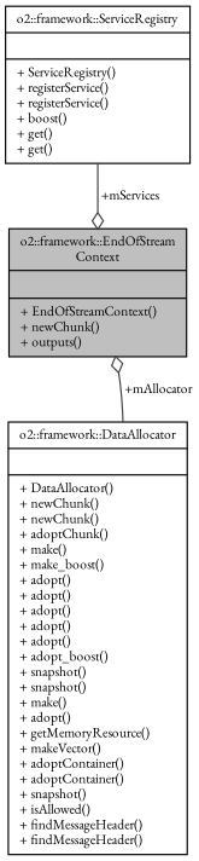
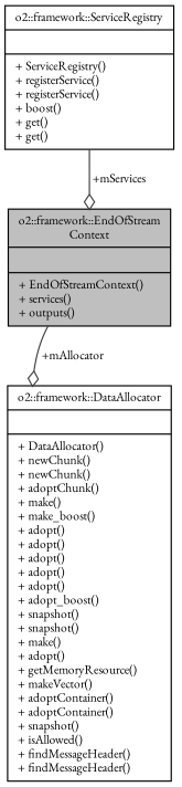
  digraph {
    fontname="EB Garamond"
    node [color=black fontname="EB Garamond" fontsize=10 shape=record]
    edge [arrowhead=odiamond color=grey25 fontname="EB Garamond" fontsize=10 labelfontname=Helvetica labelfontsize=10 style=solid]
-   n1 [fillcolor=grey75 fontcolor=black height=0.2 label="{o2::framework::EndOfStream\lContext\n||+ EndOfStreamContext()\l+ newChunk()\l+ outputs()\l}" style=filled width=0.4]
+   n1 [fillcolor=grey75 fontcolor=black height=0.2 label="{o2::framework::EndOfStream\lContext\n||+ EndOfStreamContext()\l+ services()\l+ outputs()\l}" style=filled width=0.4]
    n2 [height=0.2 label="{o2::framework::DataAllocator\n||+ DataAllocator()\l+ newChunk()\l+ newChunk()\l+ adoptChunk()\l+ make()\l+ make_boost()\l+ adopt()\l+ adopt()\l+ adopt()\l+ adopt()\l+ adopt()\l+ adopt_boost()\l+ snapshot()\l+ snapshot()\l+ make()\l+ adopt()\l+ getMemoryResource()\l+ makeVector()\l+ adoptContainer()\l+ adoptContainer()\l+ snapshot()\l+ isAllowed()\l+ findMessageHeader()\l+ findMessageHeader()\l}" width=0.4]
    n3 [height=0.2 label="{o2::framework::ServiceRegistry\n||+ ServiceRegistry()\l+ registerService()\l+ registerService()\l+ boost()\l+ get()\l+ get()\l}" width=0.4]
-   n2 -> n1 [label=" +mAllocator"]
+   n1 -> n2 [label=" +mAllocator"]
    n3 -> n1 [label=" +mServices"]
  }
